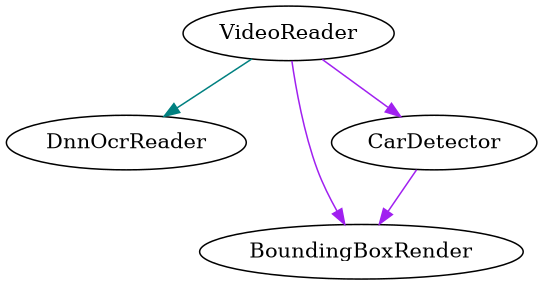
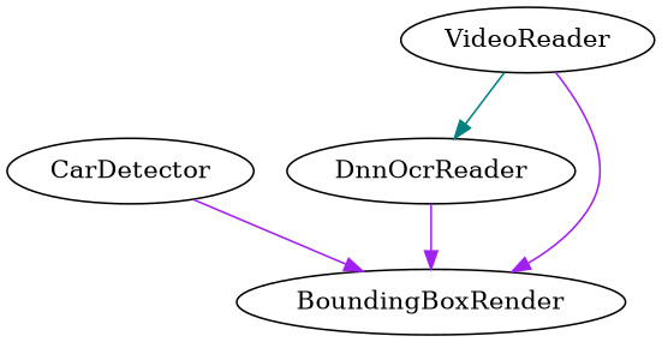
  strict digraph {
    edge [color=purple headport=image tailport=image]
    DnnOcrReader
    BoundingBoxRender
    CarDetector
    VideoReader
+   DnnOcrReader -> BoundingBoxRender [headport=plates tailport=plates]
    CarDetector -> BoundingBoxRender [headport=cars tailport=cars]
    VideoReader -> DnnOcrReader [color=teal]
    VideoReader -> BoundingBoxRender
-   VideoReader -> CarDetector
  }
